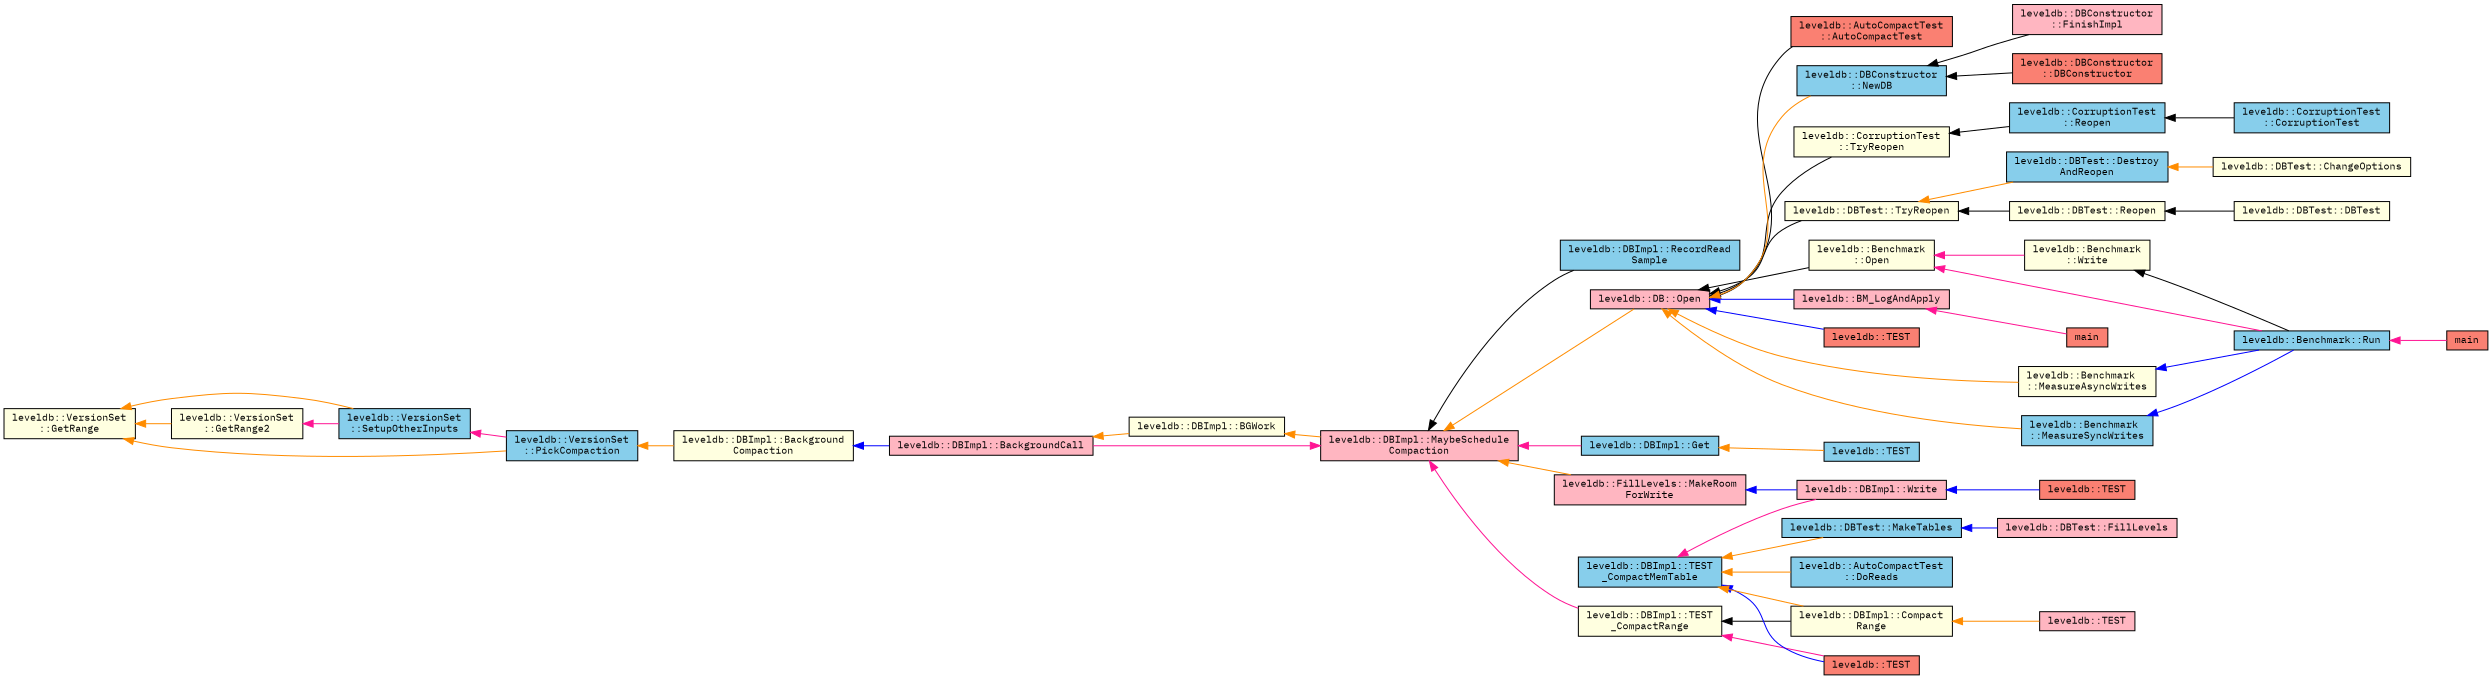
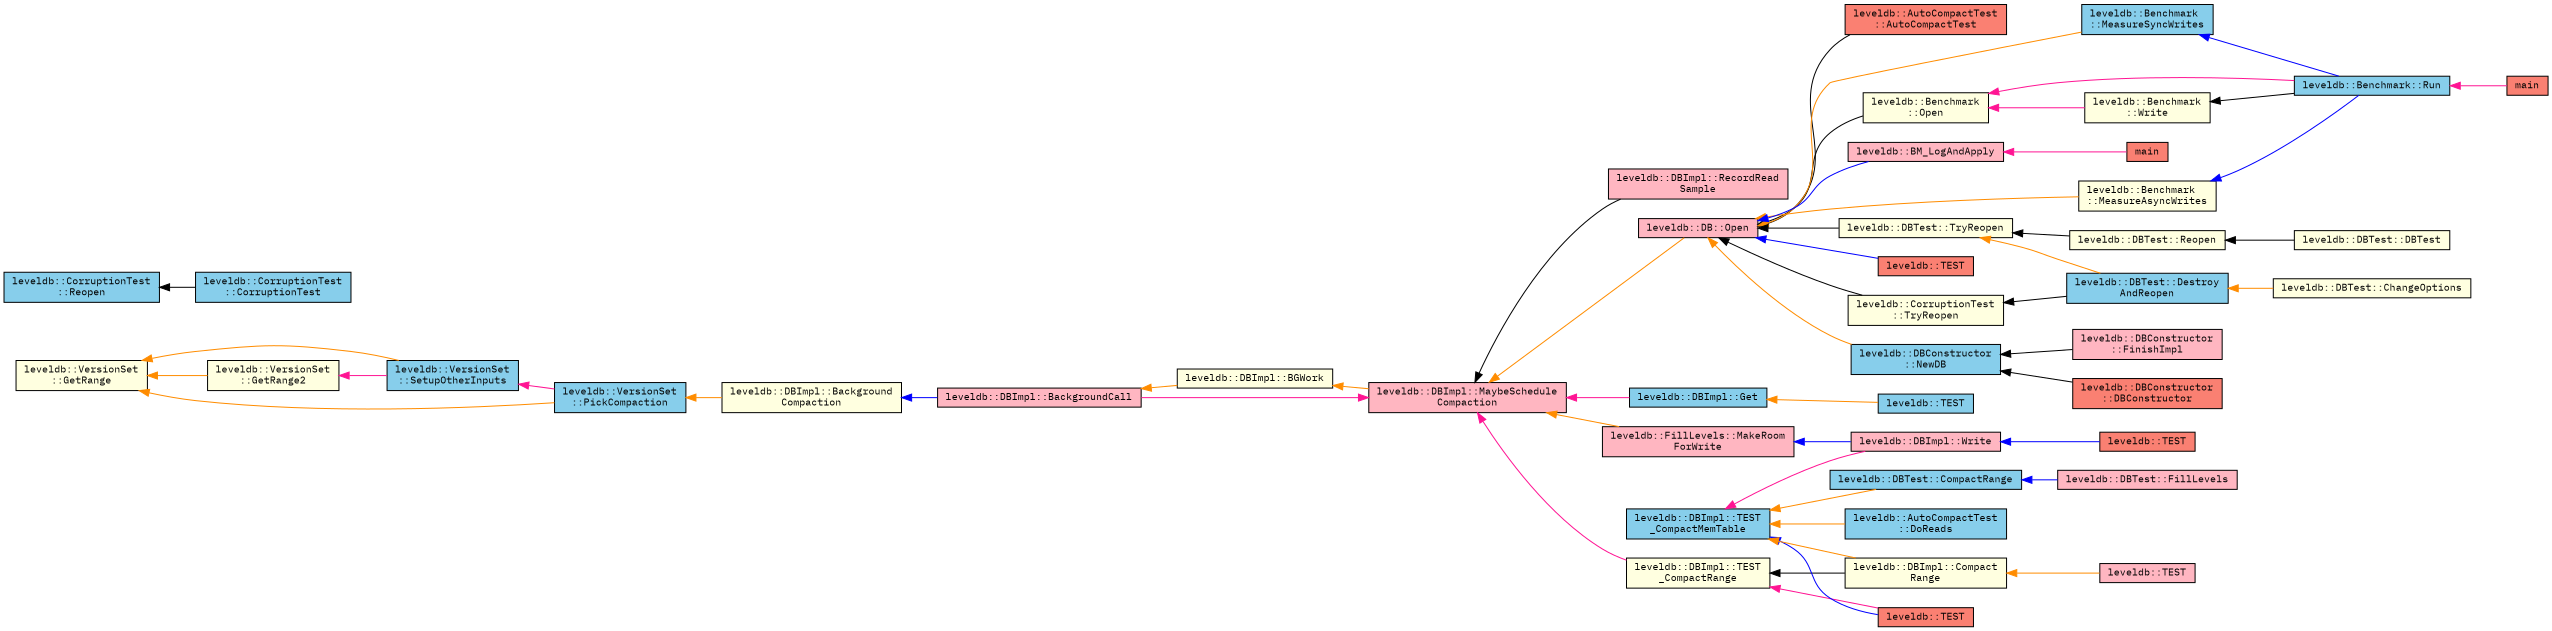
  digraph {
    fontname="IBM Plex Mono"
    rankdir=LR
    node [color=black fillcolor=lightyellow fontname="IBM Plex Mono" fontsize=10 shape=record style=filled]
    edge [color=darkorange dir=back fontname="IBM Plex Mono" fontsize=10 labelfontname=Helvetica labelfontsize=10 style=solid]
    n1 [fontcolor=black height=0.2 label="leveldb::VersionSet\l::GetRange" width=0.4]
    n2 [height=0.2 label="leveldb::VersionSet\l::GetRange2" width=0.4]
    n3 [fillcolor=skyblue height=0.2 label="leveldb::VersionSet\l::SetupOtherInputs" width=0.4]
    n4 [fillcolor=skyblue height=0.2 label="leveldb::VersionSet\l::PickCompaction" width=0.4]
    n5 [height=0.2 label="leveldb::DBImpl::Background\lCompaction" width=0.4]
    n6 [fillcolor=lightpink height=0.2 label="leveldb::DBImpl::BackgroundCall" width=0.4]
    n7 [height=0.2 label="leveldb::DBImpl::BGWork" width=0.4]
    n8 [fillcolor=lightpink height=0.2 label="leveldb::DBImpl::MaybeSchedule\lCompaction" width=0.4]
    n9 [height=0.2 label="leveldb::DBImpl::TEST\l_CompactRange" width=0.4]
    n10 [fillcolor=skyblue height=0.2 label="leveldb::DBImpl::Get" width=0.4]
-   n11 [fillcolor=skyblue height=0.2 label="leveldb::DBImpl::RecordRead\lSample" width=0.4]
+   n11 [fillcolor=lightpink height=0.2 label="leveldb::DBImpl::RecordRead\lSample" width=0.4]
    n12 [fillcolor=lightpink height=0.2 label="leveldb::FillLevels::MakeRoom\lForWrite" width=0.4]
    n13 [fillcolor=lightpink height=0.2 label="leveldb::DB::Open" width=0.4]
    n14 [fillcolor=salmon height=0.2 label="leveldb::TEST" width=0.4]
    n15 [height=0.2 label="leveldb::DBImpl::Compact\lRange" width=0.4]
    n16 [fillcolor=skyblue height=0.2 label="leveldb::TEST" width=0.4]
    n17 [fillcolor=lightpink height=0.2 label="leveldb::DBImpl::Write" width=0.4]
    n18 [fillcolor=salmon height=0.2 label="leveldb::AutoCompactTest\l::AutoCompactTest" width=0.4]
    n19 [height=0.2 label="leveldb::CorruptionTest\l::TryReopen" width=0.4]
    n20 [height=0.2 label="leveldb::Benchmark\l::Open" width=0.4]
    n21 [height=0.2 label="leveldb::Benchmark\l::MeasureAsyncWrites" width=0.4]
    n22 [fillcolor=skyblue height=0.2 label="leveldb::Benchmark\l::MeasureSyncWrites" width=0.4]
    n23 [height=0.2 label="leveldb::DBTest::TryReopen" width=0.4]
    n24 [fillcolor=salmon height=0.2 label="leveldb::TEST" width=0.4]
    n25 [fillcolor=lightpink height=0.2 label="leveldb::BM_LogAndApply" width=0.4]
    n26 [fillcolor=skyblue height=0.2 label="leveldb::DBConstructor\l::NewDB" width=0.4]
    n27 [fillcolor=lightpink height=0.2 label="leveldb::TEST" width=0.4]
    n28 [fillcolor=salmon height=0.2 label="leveldb::TEST" width=0.4]
    n29 [fillcolor=skyblue height=0.2 label="leveldb::DBImpl::TEST\l_CompactMemTable" width=0.4]
    n30 [fillcolor=skyblue height=0.2 label="leveldb::AutoCompactTest\l::DoReads" width=0.4]
-   n31 [fillcolor=skyblue height=0.2 label="leveldb::DBTest::MakeTables" width=0.4]
+   n31 [fillcolor=skyblue height=0.2 label="leveldb::DBTest::CompactRange" width=0.4]
    n32 [fillcolor=lightpink height=0.2 label="leveldb::DBTest::FillLevels" width=0.4]
    n33 [fillcolor=skyblue height=0.2 label="leveldb::CorruptionTest\l::Reopen" width=0.4]
    n34 [fillcolor=skyblue height=0.2 label="leveldb::Benchmark::Run" width=0.4]
    n35 [height=0.2 label="leveldb::Benchmark\l::Write" width=0.4]
    n36 [height=0.2 label="leveldb::DBTest::Reopen" width=0.4]
    n37 [fillcolor=skyblue height=0.2 label="leveldb::DBTest::Destroy\lAndReopen" width=0.4]
    n38 [fillcolor=salmon height=0.2 label=main width=0.4]
    n39 [fillcolor=salmon height=0.2 label="leveldb::DBConstructor\l::DBConstructor" width=0.4]
    n40 [fillcolor=lightpink height=0.2 label="leveldb::DBConstructor\l::FinishImpl" width=0.4]
    n41 [fillcolor=skyblue height=0.2 label="leveldb::CorruptionTest\l::CorruptionTest" width=0.4]
    n42 [fillcolor=salmon height=0.2 label=main width=0.4]
    n43 [height=0.2 label="leveldb::DBTest::DBTest" width=0.4]
    n44 [height=0.2 label="leveldb::DBTest::ChangeOptions" width=0.4]
    n1 -> n2
    n1 -> n3
    n1 -> n4
    n2 -> n3 [color=deeppink]
    n3 -> n4 [color=deeppink]
    n4 -> n5
    n5 -> n6 [color=blue]
    n6 -> n7
    n7 -> n8
    n8 -> n6 [color=deeppink]
    n8 -> n9 [color=deeppink]
    n8 -> n10 [color=deeppink]
    n8 -> n11 [color=black]
    n8 -> n12
    n8 -> n13
    n9 -> n14 [color=deeppink]
    n9 -> n15 [color=black]
    n10 -> n16
    n12 -> n17 [color=blue]
    n13 -> n18 [color=black]
    n13 -> n19 [color=black]
    n13 -> n20 [color=black]
    n13 -> n21
    n13 -> n22
    n13 -> n23 [color=black]
    n13 -> n24 [color=blue]
    n13 -> n25 [color=blue]
    n13 -> n26
    n15 -> n27
    n17 -> n28 [color=blue]
-   n19 -> n33 [color=black]
+   n19 -> n37 [color=black]
    n20 -> n34 [color=deeppink]
    n20 -> n35 [color=deeppink]
    n21 -> n34 [color=blue]
    n22 -> n34 [color=blue]
    n23 -> n36 [color=black]
    n23 -> n37
    n25 -> n38 [color=deeppink]
    n26 -> n39 [color=black]
    n26 -> n40 [color=black]
    n29 -> n14 [color=blue]
    n29 -> n15
    n29 -> n17 [color=deeppink]
    n29 -> n30
    n29 -> n31
    n31 -> n32 [color=blue]
    n33 -> n41 [color=black]
    n34 -> n42 [color=deeppink]
    n35 -> n34 [color=black]
    n36 -> n43 [color=black]
    n37 -> n44
  }
